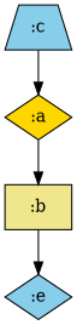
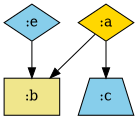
  digraph {
    node [fillcolor=skyblue shape=diamond style=filled]
    ":a" [fillcolor=gold]
    ":b" [fillcolor=khaki shape=box]
    ":c" [shape=trapezium]
    ":e"
    ":a" -> ":b"
-   ":c" -> ":a"
-   ":b" -> ":e"
+   ":a" -> ":c"
+   ":e" -> ":b"
  }
